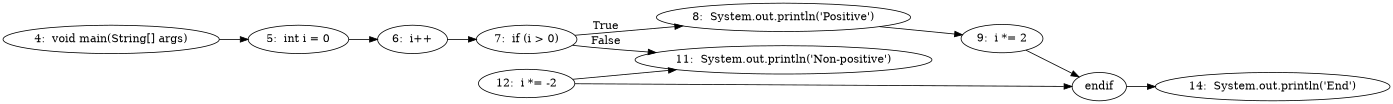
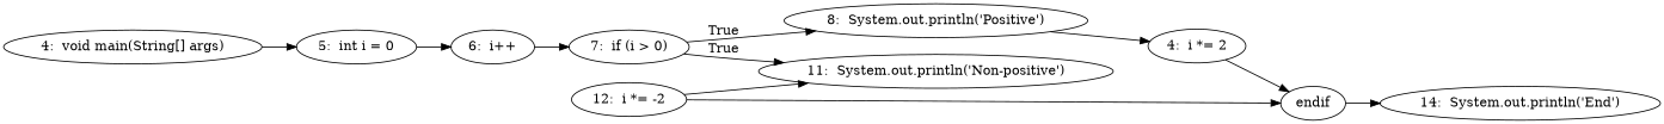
  digraph {
    rankdir=LR
    n1 [label="4:  void main(String[] args)"]
    n2 [label="5:  int i = 0"]
    n3 [label="6:  i++"]
    n4 [label="7:  if (i > 0)"]
    n5 [label="8:  System.out.println('Positive')"]
    n6 [label="11:  System.out.println('Non-positive')"]
-   n7 [label="9:  i *= 2"]
+   n7 [label="4:  i *= 2"]
    n8 [label=endif]
    n9 [label="14:  System.out.println('End')"]
    n10 [label="12:  i *= -2"]
    n1 -> n2
    n2 -> n3
    n3 -> n4
    n4 -> n5 [label=True]
-   n4 -> n6 [label=False]
+   n4 -> n6 [label=True]
    n5 -> n7
    n7 -> n8
    n8 -> n9
    n10 -> n6
    n10 -> n8
  }
